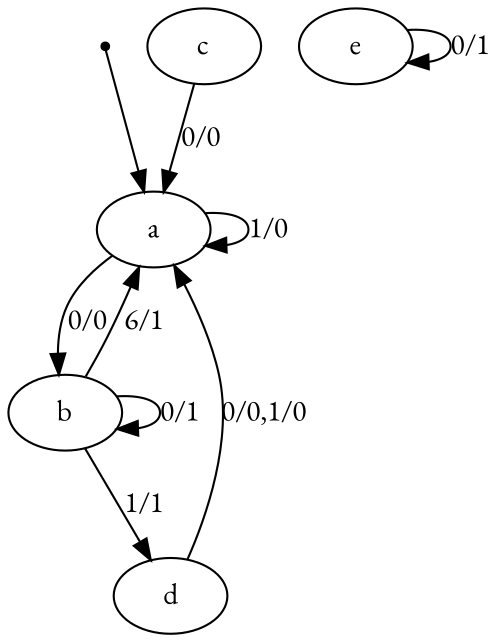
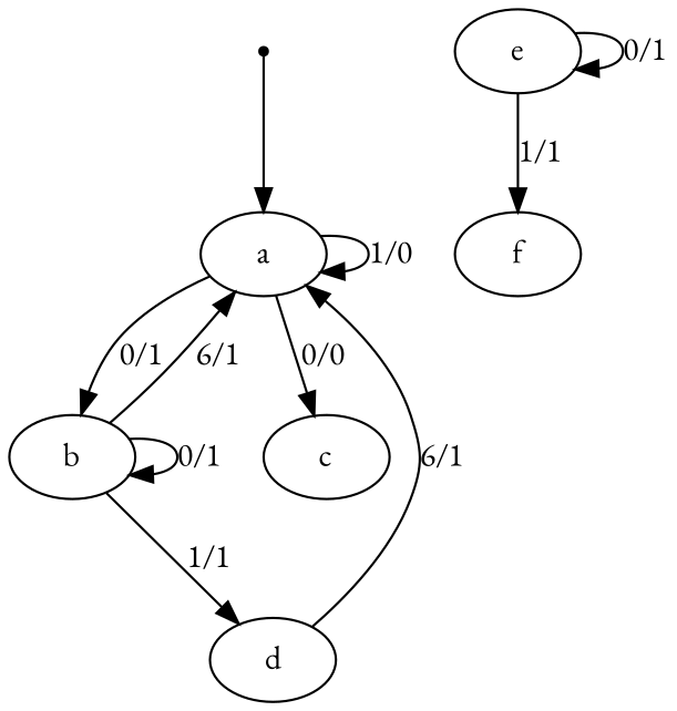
  digraph {
    fontname="EB Garamond"
    rankdir=TB
    node [fontname="EB Garamond"]
    edge [fontname="EB Garamond"]
    INIT [shape=point]
    n2 [label=a]
    n3 [label=b]
    n4 [label=d]
    n5 [label=c]
    n6 [label=e]
+   n7 [label=f]
    INIT -> n2
    n2 -> n2 [label="1/0"]
-   n2 -> n3 [label="0/0"]
+   n2 -> n3 [label="0/1"]
    n3 -> n2 [label="6/1"]
    n3 -> n3 [label="0/1"]
    n3 -> n4 [label="1/1"]
-   n4 -> n2 [label="0/0,1/0"]
-   n5 -> n2 [label="0/0"]
+   n4 -> n2 [label="6/1"]
+   n2 -> n5 [label="0/0"]
    n6 -> n6 [label="0/1"]
+   n6 -> n7 [label="1/1"]
  }
